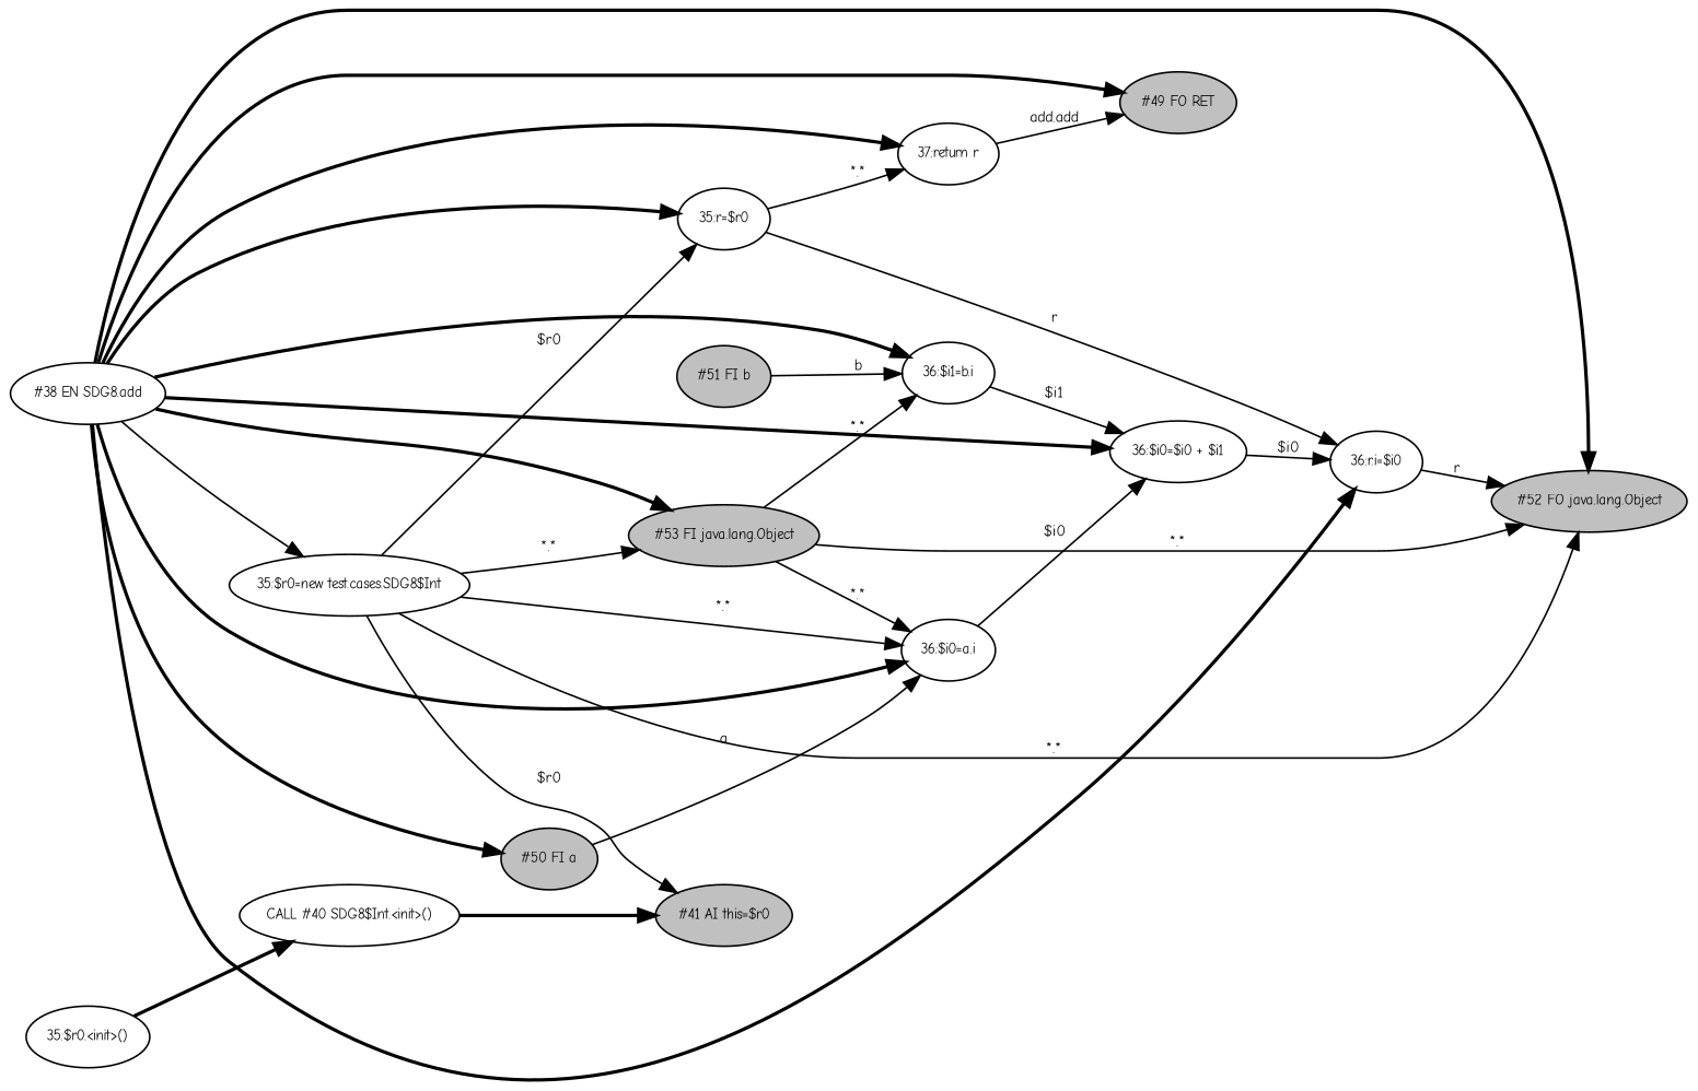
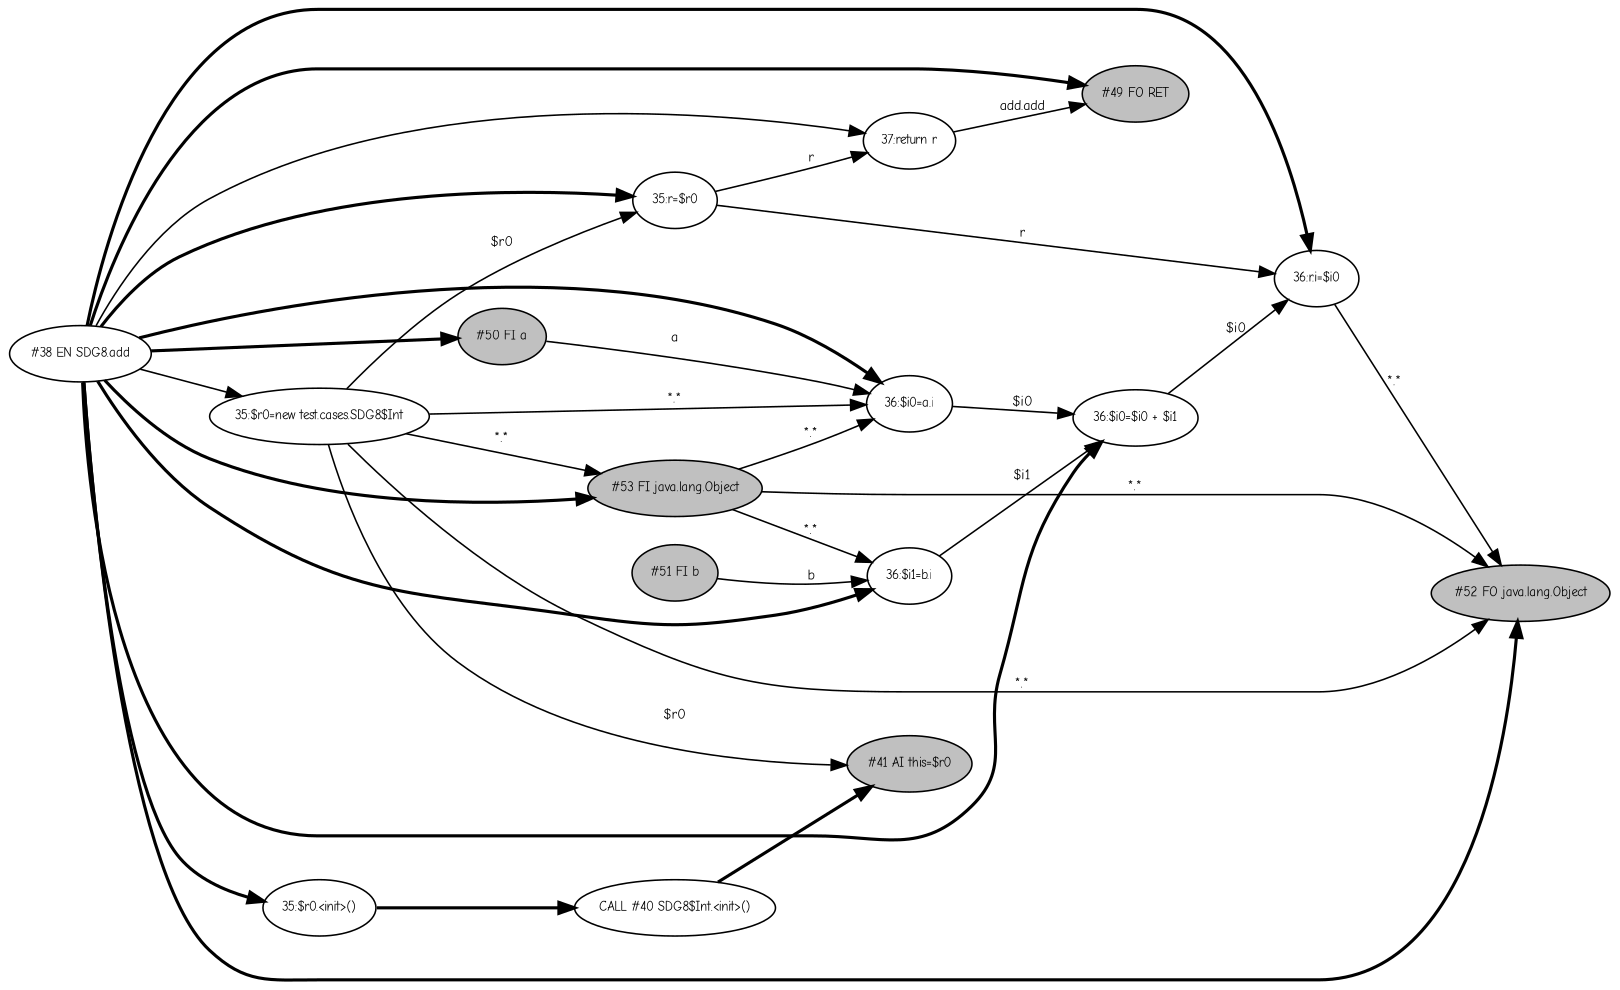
  digraph {
    fontname="Comic Neue"
    fontsize=8
    rankdir=LR
    node [fontname="Comic Neue" fontsize=8]
    edge [fontname="Comic Neue" fontsize=9]
    n1 [label="35:r=$r0"]
    n2 [label="37:return r"]
    n3 [label="36:r.i=$i0"]
    n4 [fillcolor=gray label="#49 FO RET" style=filled]
    n5 [fillcolor=gray label="#52 FO java.lang.Object" style=filled]
    n6 [label="#38 EN SDG8.add"]
    n7 [label="35:$r0.<init>()"]
    n8 [label="36:$i0=$i0 + $i1"]
    n9 [fillcolor=gray label="#50 FI a" style=filled]
    n10 [fillcolor=gray label="#53 FI java.lang.Object" style=filled]
    n11 [label="36:$i1=b.i"]
    n12 [label="35:$r0=new test.cases.SDG8$Int"]
    n13 [label="36:$i0=a.i"]
    n14 [label="CALL #40 SDG8$Int.<init>()"]
    n15 [fillcolor=gray label="#51 FI b" style=filled]
    n16 [fillcolor=gray label="#41 AI this=$r0" style=filled]
-   n1 -> n2 [label="*.*"]
+   n1 -> n2 [label=r]
    n1 -> n3 [label=r]
    n2 -> n4 [label="add.add"]
-   n3 -> n5 [label=r]
+   n3 -> n5 [label="*.*"]
    n6 -> n1 [style=bold fontsize=""]
-   n6 -> n2 [style=bold fontsize=""]
+   n6 -> n2 [style=solid fontsize=""]
    n6 -> n3 [style=bold fontsize=""]
    n6 -> n4 [style=bold fontsize=""]
    n6 -> n5 [style=bold fontsize=""]
+   n6 -> n7 [style=bold fontsize=""]
    n6 -> n8 [style=bold fontsize=""]
    n6 -> n9 [style=bold fontsize=""]
    n6 -> n10 [style=bold fontsize=""]
    n6 -> n11 [style=bold fontsize=""]
    n6 -> n12 [style=solid fontsize=""]
    n6 -> n13 [style=bold fontsize=""]
    n7 -> n14 [style=bold fontsize=""]
    n8 -> n3 [label="$i0"]
    n9 -> n13 [label=a]
    n10 -> n5 [label="*.*"]
    n10 -> n11 [label="*.*"]
    n10 -> n13 [label="*.*"]
    n11 -> n8 [label="$i1"]
    n12 -> n1 [label="$r0"]
    n12 -> n5 [label="*.*"]
    n12 -> n10 [label="*.*"]
    n12 -> n13 [label="*.*"]
    n12 -> n16 [label="$r0"]
    n13 -> n8 [label="$i0"]
    n14 -> n16 [style=bold fontsize=""]
    n15 -> n11 [label=b]
  }
